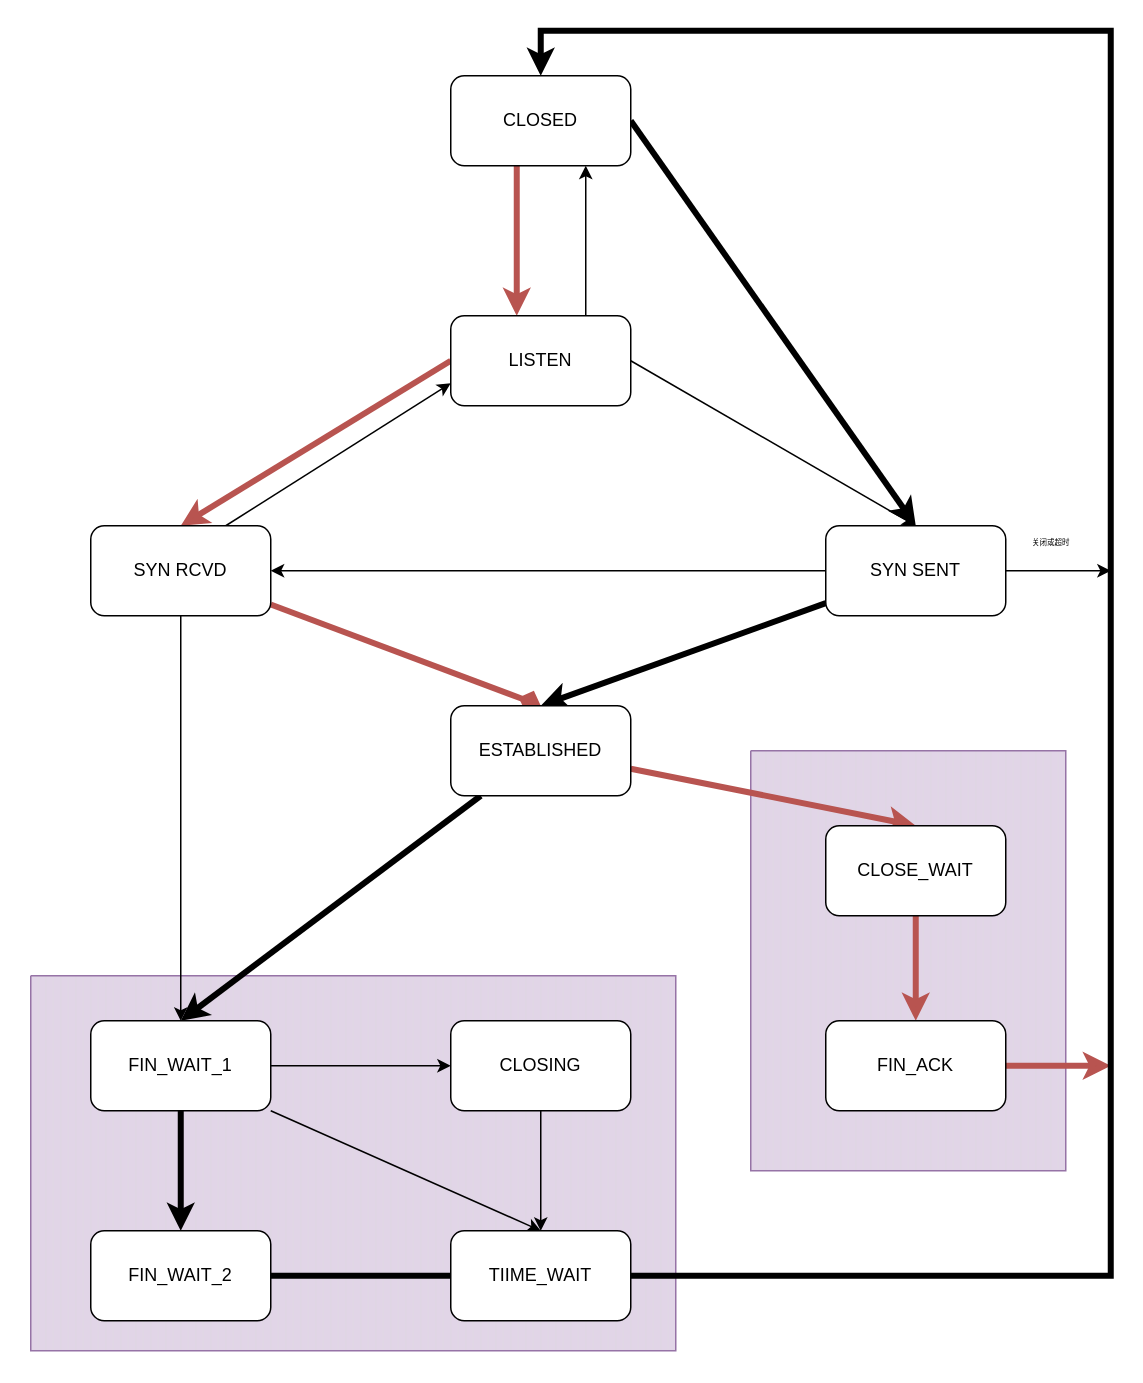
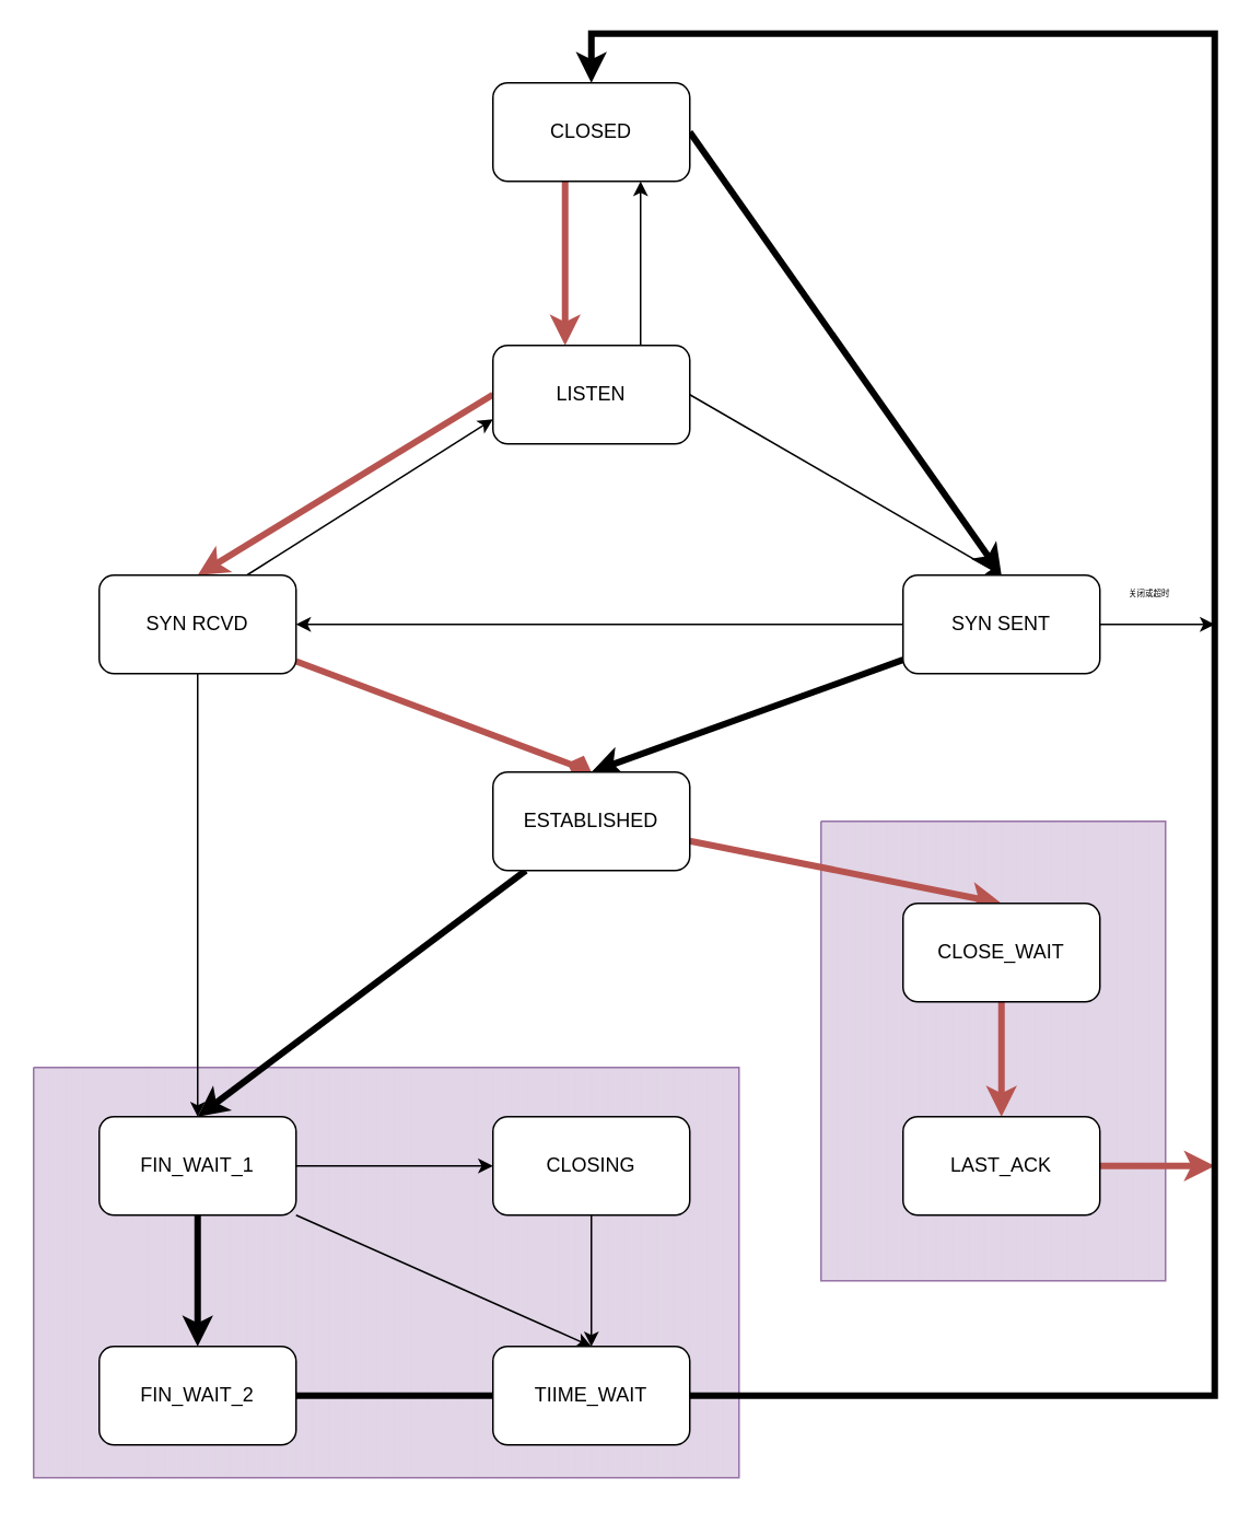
  <mxCell id="0" />
  <mxCell id="1" parent="0" />
  <mxCell id="2" value="" style="verticalLabelPosition=bottom;verticalAlign=top;html=1;shape=mxgraph.basic.patternFillRect;fillStyle=vert;step=5;fillStrokeWidth=0.2;fillStrokeColor=#dddddd;fontFamily=Helvetica;fontSize=5;fillColor=#e1d5e7;strokeColor=#9673a6;" vertex="1" parent="1"><mxGeometry x="500" y="500" width="210" height="280" as="geometry" /></mxCell>
  <mxCell id="3" value="" style="verticalLabelPosition=bottom;verticalAlign=top;html=1;shape=mxgraph.basic.patternFillRect;fillStyle=vert;step=5;fillStrokeWidth=0.2;fillStrokeColor=#dddddd;fontFamily=Helvetica;fontSize=5;fillColor=#e1d5e7;strokeColor=#9673a6;" vertex="1" parent="1"><mxGeometry x="20" y="650" width="430" height="250" as="geometry" /></mxCell>
  <mxCell id="4" style="rounded=0;orthogonalLoop=1;jettySize=auto;html=1;entryX=0.5;entryY=0;entryDx=0;entryDy=0;strokeColor=#000000;exitX=1;exitY=0.5;exitDx=0;exitDy=0;strokeWidth=4;" edge="1" parent="1" source="6" target="18"><mxGeometry relative="1" as="geometry" /></mxCell>
  <mxCell id="5" value="" style="edgeStyle=orthogonalEdgeStyle;rounded=0;orthogonalLoop=1;jettySize=auto;exitX=0.5;exitY=1;exitDx=0;exitDy=0;entryX=0.5;entryY=0;entryDx=0;entryDy=0;strokeColor=#b85450;strokeWidth=4;fillColor=#f8cecc;fontFamily=Comic Sans MS;html=1;" edge="1" parent="1"><mxGeometry relative="1" as="geometry"><mxPoint x="344" y="110" as="sourcePoint" /><mxPoint x="344" y="210" as="targetPoint" /></mxGeometry></mxCell>
  <mxCell id="6" value="CLOSED" style="rounded=1;whiteSpace=wrap;html=1;" vertex="1" parent="1"><mxGeometry x="300" y="50" width="120" height="60" as="geometry" /></mxCell>
  <mxCell id="7" style="rounded=0;orthogonalLoop=1;jettySize=auto;html=1;entryX=0.5;entryY=0;entryDx=0;entryDy=0;strokeColor=#b85450;strokeWidth=4;fillColor=#f8cecc;horizontal=1;textDirection=ltr;labelPosition=left;verticalLabelPosition=top;align=left;verticalAlign=top;fontStyle=1;exitX=0;exitY=0.5;exitDx=0;exitDy=0;" edge="1" parent="1" source="10" target="14"><mxGeometry relative="1" as="geometry"><mxPoint x="293" y="266.5" as="sourcePoint" /><mxPoint x="113" y="349" as="targetPoint" /></mxGeometry></mxCell>
  <mxCell id="8" style="edgeStyle=none;rounded=0;orthogonalLoop=1;jettySize=auto;html=1;exitX=0.75;exitY=0;exitDx=0;exitDy=0;entryX=0.75;entryY=1;entryDx=0;entryDy=0;strokeColor=#000000;strokeWidth=1;fontFamily=Helvetica;fontSize=5;align=left;" edge="1" parent="1" source="10" target="6"><mxGeometry relative="1" as="geometry" /></mxCell>
  <mxCell id="9" style="edgeStyle=none;rounded=0;orthogonalLoop=1;jettySize=auto;html=1;exitX=1;exitY=0.5;exitDx=0;exitDy=0;entryX=0.5;entryY=0;entryDx=0;entryDy=0;strokeColor=#000000;strokeWidth=1;fontFamily=Helvetica;fontSize=5;fontColor=#FF0000;align=left;" edge="1" parent="1" source="10" target="18"><mxGeometry relative="1" as="geometry" /></mxCell>
  <mxCell id="10" value="LISTEN" style="rounded=1;whiteSpace=wrap;html=1;" vertex="1" parent="1"><mxGeometry x="300" y="210" width="120" height="60" as="geometry" /></mxCell>
  <mxCell id="11" style="edgeStyle=none;rounded=0;orthogonalLoop=1;jettySize=auto;html=1;entryX=0.5;entryY=0;entryDx=0;entryDy=0;strokeColor=#b85450;strokeWidth=4;fillColor=#f8cecc;endArrow=diamond;" edge="1" parent="1" source="14" target="21"><mxGeometry relative="1" as="geometry" /></mxCell>
  <mxCell id="12" style="edgeStyle=none;rounded=0;orthogonalLoop=1;jettySize=auto;html=1;exitX=0.75;exitY=0;exitDx=0;exitDy=0;entryX=0;entryY=0.75;entryDx=0;entryDy=0;strokeColor=#000000;strokeWidth=1;fontFamily=Helvetica;fontSize=5;fontColor=#FF0000;align=left;" edge="1" parent="1" source="14" target="10"><mxGeometry relative="1" as="geometry" /></mxCell>
  <mxCell id="13" style="edgeStyle=none;rounded=0;orthogonalLoop=1;jettySize=auto;html=1;exitX=0.5;exitY=1;exitDx=0;exitDy=0;entryX=0.5;entryY=0;entryDx=0;entryDy=0;strokeColor=#000000;strokeWidth=1;fontFamily=Helvetica;fontSize=5;fontColor=#FF0000;align=left;" edge="1" parent="1" source="14" target="31"><mxGeometry relative="1" as="geometry" /></mxCell>
  <mxCell id="14" value="SYN RCVD" style="rounded=1;whiteSpace=wrap;html=1;" vertex="1" parent="1"><mxGeometry x="60" y="350" width="120" height="60" as="geometry" /></mxCell>
  <mxCell id="15" style="edgeStyle=none;rounded=0;orthogonalLoop=1;jettySize=auto;html=1;entryX=0.5;entryY=0;entryDx=0;entryDy=0;strokeColor=#000000;strokeWidth=4;" edge="1" parent="1" source="18" target="21"><mxGeometry relative="1" as="geometry" /></mxCell>
  <mxCell id="16" style="edgeStyle=none;rounded=0;orthogonalLoop=1;jettySize=auto;html=1;exitX=1;exitY=0.5;exitDx=0;exitDy=0;strokeColor=#000000;strokeWidth=1;fontFamily=Helvetica;fontSize=5;fontColor=#FF0000;align=left;" edge="1" parent="1" source="18"><mxGeometry relative="1" as="geometry"><mxPoint x="740" y="380" as="targetPoint" /></mxGeometry></mxCell>
  <mxCell id="17" style="edgeStyle=none;rounded=0;orthogonalLoop=1;jettySize=auto;html=1;entryX=1;entryY=0.5;entryDx=0;entryDy=0;strokeColor=#000000;strokeWidth=1;fontFamily=Helvetica;fontSize=5;fontColor=#FF0000;align=left;" edge="1" parent="1" source="18" target="14"><mxGeometry relative="1" as="geometry" /></mxCell>
  <mxCell id="18" value="SYN SENT" style="rounded=1;whiteSpace=wrap;html=1;" vertex="1" parent="1"><mxGeometry x="550" y="350" width="120" height="60" as="geometry" /></mxCell>
  <mxCell id="19" style="edgeStyle=none;rounded=0;orthogonalLoop=1;jettySize=auto;html=1;entryX=0.5;entryY=0;entryDx=0;entryDy=0;strokeColor=#000000;strokeWidth=4;" edge="1" parent="1" source="21" target="31"><mxGeometry relative="1" as="geometry" /></mxCell>
  <mxCell id="20" style="edgeStyle=none;rounded=0;orthogonalLoop=1;jettySize=auto;html=1;entryX=0.5;entryY=0;entryDx=0;entryDy=0;strokeColor=#b85450;strokeWidth=4;fillColor=#f8cecc;" edge="1" parent="1" source="21" target="23"><mxGeometry relative="1" as="geometry" /></mxCell>
  <mxCell id="21" value="ESTABLISHED" style="rounded=1;whiteSpace=wrap;html=1;" vertex="1" parent="1"><mxGeometry x="300" y="470" width="120" height="60" as="geometry" /></mxCell>
  <mxCell id="22" style="edgeStyle=none;rounded=0;orthogonalLoop=1;jettySize=auto;html=1;exitX=0.5;exitY=1;exitDx=0;exitDy=0;entryX=0.5;entryY=0;entryDx=0;entryDy=0;strokeColor=#b85450;strokeWidth=4;fillColor=#f8cecc;" edge="1" parent="1" source="23" target="25"><mxGeometry relative="1" as="geometry" /></mxCell>
  <mxCell id="23" value="CLOSE_WAIT" style="rounded=1;whiteSpace=wrap;html=1;" vertex="1" parent="1"><mxGeometry x="550" y="550" width="120" height="60" as="geometry" /></mxCell>
  <mxCell id="24" style="edgeStyle=none;rounded=0;orthogonalLoop=1;jettySize=auto;html=1;exitX=1;exitY=0.5;exitDx=0;exitDy=0;strokeColor=#b85450;strokeWidth=4;fillColor=#f8cecc;" edge="1" parent="1" source="25"><mxGeometry relative="1" as="geometry"><mxPoint x="740" y="710" as="targetPoint" /></mxGeometry></mxCell>
- <mxCell id="25" value="FIN_ACK" style="rounded=1;whiteSpace=wrap;html=1;" vertex="1" parent="1"><mxGeometry x="550" y="680" width="120" height="60" as="geometry" /></mxCell>
+ <mxCell id="25" value="LAST_ACK" style="rounded=1;whiteSpace=wrap;html=1;" vertex="1" parent="1"><mxGeometry x="550" y="680" width="120" height="60" as="geometry" /></mxCell>
  <mxCell id="26" style="edgeStyle=none;rounded=0;orthogonalLoop=1;jettySize=auto;html=1;exitX=0.5;exitY=1;exitDx=0;exitDy=0;entryX=0.5;entryY=0;entryDx=0;entryDy=0;strokeColor=#000000;strokeWidth=1;fontFamily=Helvetica;fontSize=5;fontColor=#FF0000;align=left;" edge="1" parent="1" source="27" target="35"><mxGeometry relative="1" as="geometry" /></mxCell>
  <mxCell id="27" value="CLOSING" style="rounded=1;whiteSpace=wrap;html=1;" vertex="1" parent="1"><mxGeometry x="300" y="680" width="120" height="60" as="geometry" /></mxCell>
  <mxCell id="28" style="edgeStyle=none;rounded=0;orthogonalLoop=1;jettySize=auto;html=1;entryX=0.5;entryY=0;entryDx=0;entryDy=0;strokeColor=#000000;strokeWidth=4;" edge="1" parent="1" source="31" target="33"><mxGeometry relative="1" as="geometry" /></mxCell>
  <mxCell id="29" style="edgeStyle=none;rounded=0;orthogonalLoop=1;jettySize=auto;html=1;exitX=1;exitY=0.5;exitDx=0;exitDy=0;entryX=0;entryY=0.5;entryDx=0;entryDy=0;strokeColor=#000000;strokeWidth=1;fontFamily=Helvetica;fontSize=5;fontColor=#FF0000;align=left;" edge="1" parent="1" source="31" target="27"><mxGeometry relative="1" as="geometry" /></mxCell>
  <mxCell id="30" style="edgeStyle=none;rounded=0;orthogonalLoop=1;jettySize=auto;html=1;exitX=1;exitY=1;exitDx=0;exitDy=0;strokeColor=#000000;strokeWidth=1;fontFamily=Helvetica;fontSize=5;fontColor=#FF0000;align=left;" edge="1" parent="1" source="31"><mxGeometry relative="1" as="geometry"><mxPoint x="360" y="820" as="targetPoint" /></mxGeometry></mxCell>
  <mxCell id="31" value="FIN_WAIT_1" style="rounded=1;whiteSpace=wrap;html=1;" vertex="1" parent="1"><mxGeometry x="60" y="680" width="120" height="60" as="geometry" /></mxCell>
  <mxCell id="32" style="edgeStyle=none;rounded=0;orthogonalLoop=1;jettySize=auto;html=1;entryX=0;entryY=0.5;entryDx=0;entryDy=0;strokeColor=#000000;strokeWidth=4;endArrow=none;" edge="1" parent="1" source="33" target="35"><mxGeometry relative="1" as="geometry" /></mxCell>
  <mxCell id="33" value="FIN_WAIT_2" style="rounded=1;whiteSpace=wrap;html=1;" vertex="1" parent="1"><mxGeometry x="60" y="820" width="120" height="60" as="geometry" /></mxCell>
  <mxCell id="34" style="edgeStyle=orthogonalEdgeStyle;rounded=0;orthogonalLoop=1;jettySize=auto;html=1;exitX=1;exitY=0.5;exitDx=0;exitDy=0;strokeColor=#000000;strokeWidth=4;entryX=0.5;entryY=0;entryDx=0;entryDy=0;" edge="1" parent="1" source="35" target="6"><mxGeometry relative="1" as="geometry"><mxPoint x="760" y="850" as="targetPoint" /><Array as="points"><mxPoint x="740" y="850" /><mxPoint x="740" y="20" /><mxPoint x="360" y="20" /></Array></mxGeometry></mxCell>
  <mxCell id="35" value="TIIME_WAIT" style="rounded=1;whiteSpace=wrap;html=1;" vertex="1" parent="1"><mxGeometry x="300" y="820" width="120" height="60" as="geometry" /></mxCell>
  <mxCell id="36" style="edgeStyle=none;rounded=0;orthogonalLoop=1;jettySize=auto;html=1;entryX=0;entryY=0.5;entryDx=0;entryDy=0;strokeColor=#000000;strokeWidth=4;" edge="1" parent="1" source="18" target="18"><mxGeometry relative="1" as="geometry"><Array as="points"><mxPoint x="550" y="380" /></Array></mxGeometry></mxCell>
  <mxCell id="37" style="edgeStyle=none;rounded=0;orthogonalLoop=1;jettySize=auto;html=1;exitX=0.5;exitY=1;exitDx=0;exitDy=0;strokeColor=#000000;strokeWidth=4;fontFamily=Comic Sans MS;" edge="1" parent="1"><mxGeometry relative="1" as="geometry"><mxPoint x="315" y="180" as="sourcePoint" /><mxPoint x="315" y="180" as="targetPoint" /></mxGeometry></mxCell>
  <mxCell id="38" value="&lt;font color=&quot;#000000&quot;&gt;关闭或超时&lt;/font&gt;" style="text;html=1;align=center;verticalAlign=middle;resizable=0;points=[];autosize=1;fontSize=5;fontFamily=Helvetica;fontColor=#FF0000;" vertex="1" parent="1"><mxGeometry x="660" y="355" width="80" height="10" as="geometry" /></mxCell>
